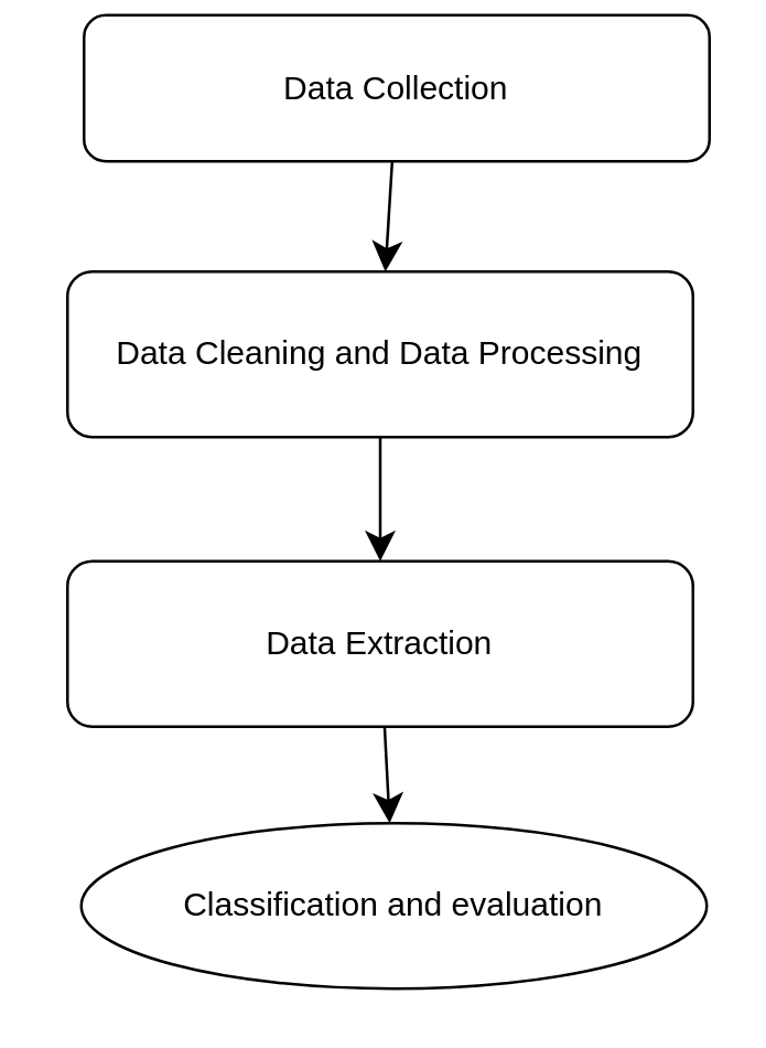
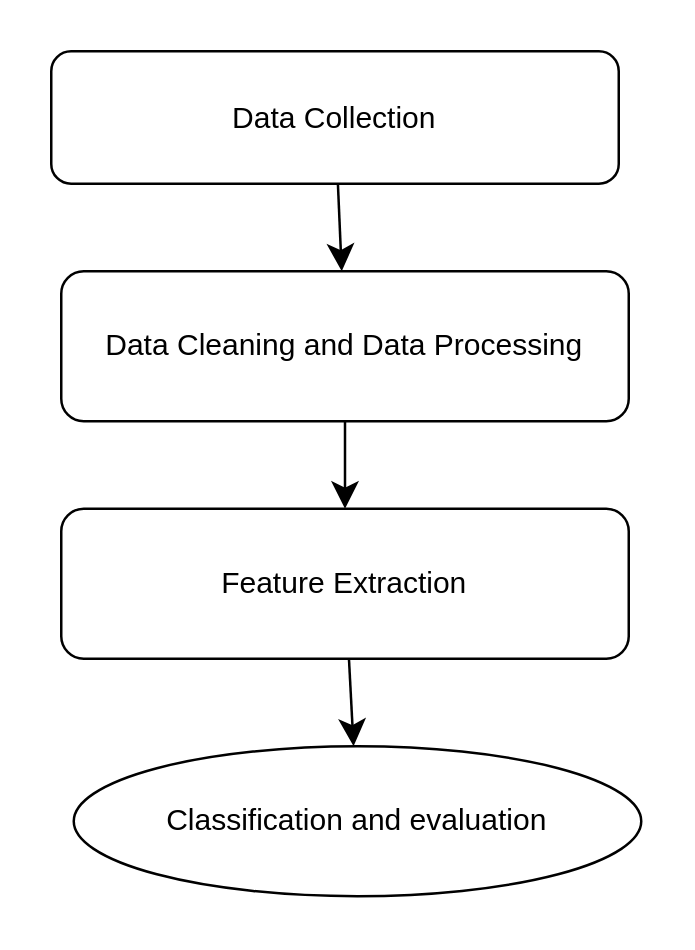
  <mxCell id="0" />
  <mxCell id="1" parent="0" />
  <mxCell id="2" value="" style="edgeStyle=none;curved=1;rounded=0;orthogonalLoop=1;jettySize=auto;html=1;fontSize=12;startSize=8;endSize=8;" edge="1" parent="1" source="3" target="5"><mxGeometry relative="1" as="geometry" /></mxCell>
- <mxCell id="3" value="Data Collection" style="rounded=1;whiteSpace=wrap;html=1;" vertex="1" parent="1"><mxGeometry x="30" y="5" width="227" height="53" as="geometry" /></mxCell>
+ <mxCell id="3" value="Data Collection" style="rounded=1;whiteSpace=wrap;html=1;" vertex="1" parent="1"><mxGeometry x="20" y="20" width="227" height="53" as="geometry" /></mxCell>
  <mxCell id="4" value="" style="edgeStyle=none;curved=1;rounded=0;orthogonalLoop=1;jettySize=auto;html=1;fontSize=12;startSize=8;endSize=8;" edge="1" parent="1" source="5" target="7"><mxGeometry relative="1" as="geometry" /></mxCell>
- <mxCell id="5" value="Data Cleaning and Data Processing" style="rounded=1;whiteSpace=wrap;html=1;" vertex="1" parent="1"><mxGeometry x="24" y="98" width="227" height="60" as="geometry" /></mxCell>
+ <mxCell id="5" value="Data Cleaning and Data Processing" style="rounded=1;whiteSpace=wrap;html=1;" vertex="1" parent="1"><mxGeometry x="24" y="108" width="227" height="60" as="geometry" /></mxCell>
  <mxCell id="6" value="" style="edgeStyle=none;curved=1;rounded=0;orthogonalLoop=1;jettySize=auto;html=1;fontSize=12;startSize=8;endSize=8;" edge="1" parent="1" source="7" target="8"><mxGeometry relative="1" as="geometry" /></mxCell>
- <mxCell id="7" value="Data Extraction" style="rounded=1;whiteSpace=wrap;html=1;" vertex="1" parent="1"><mxGeometry x="24" y="203" width="227" height="60" as="geometry" /></mxCell>
+ <mxCell id="7" value="Feature Extraction" style="rounded=1;whiteSpace=wrap;html=1;" vertex="1" parent="1"><mxGeometry x="24" y="203" width="227" height="60" as="geometry" /></mxCell>
  <mxCell id="8" value="Classification and evaluation" style="ellipse;whiteSpace=wrap;html=1;" vertex="1" parent="1"><mxGeometry x="29" y="298" width="227" height="60" as="geometry" /></mxCell>
